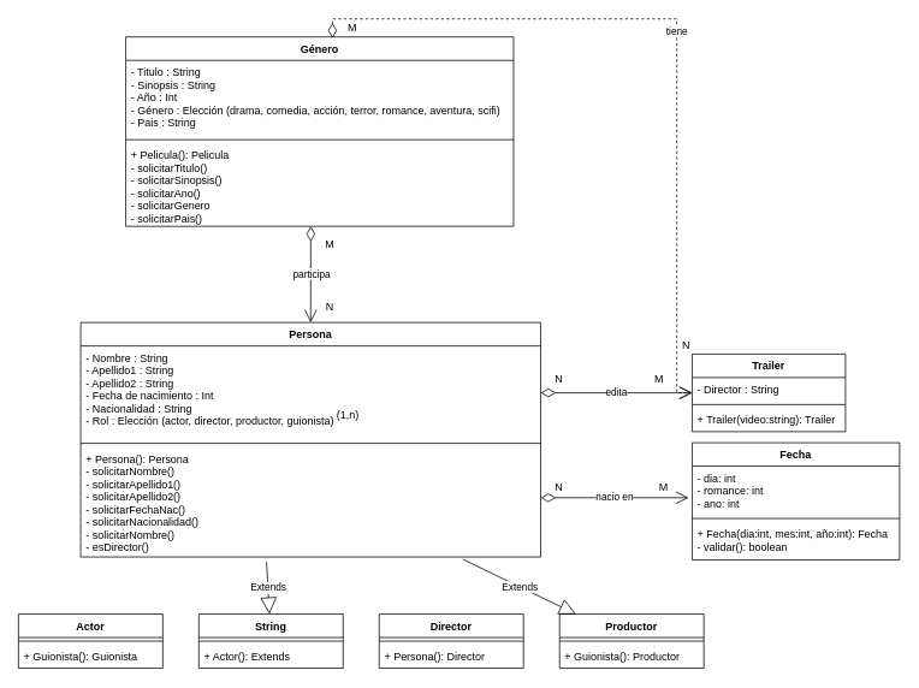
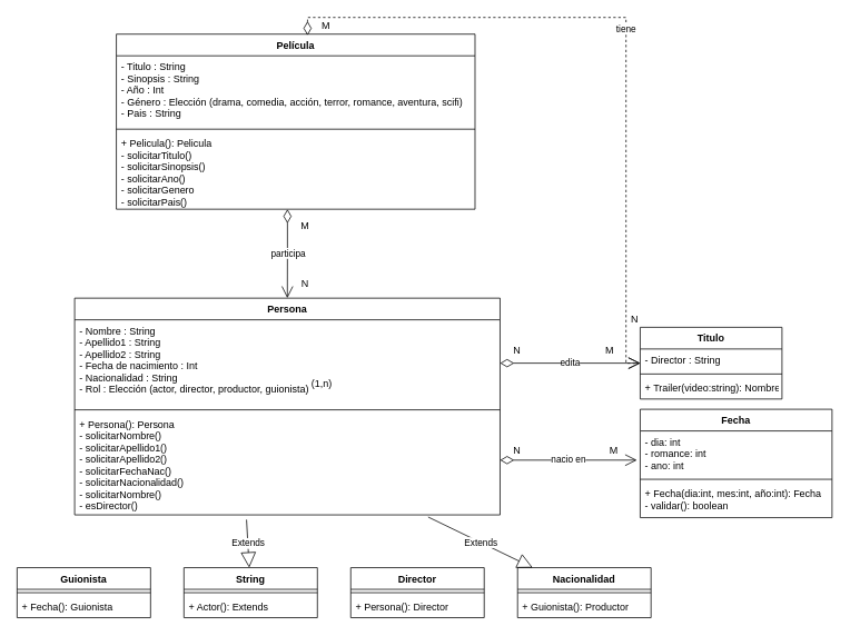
  <mxCell id="0" />
  <mxCell id="1" parent="0" />
- <mxCell id="2" value="Género" style="swimlane;fontStyle=1;align=center;verticalAlign=top;childLayout=stackLayout;horizontal=1;startSize=26;horizontalStack=0;resizeParent=1;resizeParentMax=0;resizeLast=0;collapsible=1;marginBottom=0;" parent="1" vertex="1"><mxGeometry x="139" y="40" width="430" height="210" as="geometry" /></mxCell>
+ <mxCell id="2" value="Película" style="swimlane;fontStyle=1;align=center;verticalAlign=top;childLayout=stackLayout;horizontal=1;startSize=26;horizontalStack=0;resizeParent=1;resizeParentMax=0;resizeLast=0;collapsible=1;marginBottom=0;" parent="1" vertex="1"><mxGeometry x="139" y="40" width="430" height="210" as="geometry" /></mxCell>
  <mxCell id="3" value="- Titulo : String&#10;- Sinopsis : String&#10;- Año : Int&#10;- Género : Elección (drama, comedia, acción, terror, romance, aventura, scifi)&#10;- Pais : String" style="text;strokeColor=none;fillColor=none;align=left;verticalAlign=top;spacingLeft=4;spacingRight=4;overflow=hidden;rotatable=0;points=[[0,0.5],[1,0.5]];portConstraint=eastwest;" parent="2" vertex="1"><mxGeometry y="26" width="430" height="84" as="geometry" /></mxCell>
  <mxCell id="4" value="" style="line;strokeWidth=1;fillColor=none;align=left;verticalAlign=middle;spacingTop=-1;spacingLeft=3;spacingRight=3;rotatable=0;labelPosition=right;points=[];portConstraint=eastwest;" parent="2" vertex="1"><mxGeometry y="110" width="430" height="8" as="geometry" /></mxCell>
  <mxCell id="5" value="+ Pelicula(): Pelicula&#10;- solicitarTitulo()&#10;- solicitarSinopsis()&#10;- solicitarAno()&#10;- solicitarGenero&#10;- solicitarPais()" style="text;strokeColor=none;fillColor=none;align=left;verticalAlign=top;spacingLeft=4;spacingRight=4;overflow=hidden;rotatable=0;points=[[0,0.5],[1,0.5]];portConstraint=eastwest;" parent="2" vertex="1"><mxGeometry y="118" width="430" height="92" as="geometry" /></mxCell>
  <mxCell id="6" value="Persona" style="swimlane;fontStyle=1;align=center;verticalAlign=top;childLayout=stackLayout;horizontal=1;startSize=26;horizontalStack=0;resizeParent=1;resizeParentMax=0;resizeLast=0;collapsible=1;marginBottom=0;" parent="1" vertex="1"><mxGeometry x="89" y="356.68" width="510" height="260" as="geometry" /></mxCell>
  <mxCell id="7" value="- Nombre : String&#10;- Apellido1 : String&#10;- Apellido2 : String&#10;- Fecha de nacimiento : Int&#10;- Nacionalidad : String&#10;- Rol : Elección (actor, director, productor, guionista)" style="text;strokeColor=none;fillColor=none;align=left;verticalAlign=top;spacingLeft=4;spacingRight=4;overflow=hidden;rotatable=0;points=[[0,0.5],[1,0.5]];portConstraint=eastwest;" parent="6" vertex="1"><mxGeometry y="26" width="510" height="104" as="geometry" /></mxCell>
  <mxCell id="8" value="" style="line;strokeWidth=1;fillColor=none;align=left;verticalAlign=middle;spacingTop=-1;spacingLeft=3;spacingRight=3;rotatable=0;labelPosition=right;points=[];portConstraint=eastwest;" parent="6" vertex="1"><mxGeometry y="130" width="510" height="8" as="geometry" /></mxCell>
  <mxCell id="9" value="+ Persona(): Persona&#10;- solicitarNombre()&#10;- solicitarApellido1()&#10;- solicitarApellido2()&#10;- solicitarFechaNac()&#10;- solicitarNacionalidad()&#10;- solicitarNombre()&#10;- esDirector()" style="text;strokeColor=none;fillColor=none;align=left;verticalAlign=top;spacingLeft=4;spacingRight=4;overflow=hidden;rotatable=0;points=[[0,0.5],[1,0.5]];portConstraint=eastwest;" parent="6" vertex="1"><mxGeometry y="138" width="510" height="122" as="geometry" /></mxCell>
  <mxCell id="10" value="participa" style="endArrow=open;html=1;endSize=12;startArrow=diamondThin;startSize=14;startFill=0;edgeStyle=orthogonalEdgeStyle;rounded=0;exitX=0.477;exitY=1;exitDx=0;exitDy=0;exitPerimeter=0;" parent="1" source="5" target="6" edge="1"><mxGeometry relative="1" as="geometry"><mxPoint x="354" y="300" as="sourcePoint" /><mxPoint x="430" y="280" as="targetPoint" /><Array as="points" /></mxGeometry></mxCell>
  <mxCell id="11" value="(1,n)" style="text;html=1;align=center;verticalAlign=middle;resizable=0;points=[];autosize=1;strokeColor=none;fillColor=none;" parent="1" vertex="1"><mxGeometry x="365" y="450" width="40" height="20" as="geometry" /></mxCell>
- <mxCell id="12" value="Trailer" style="swimlane;fontStyle=1;align=center;verticalAlign=top;childLayout=stackLayout;horizontal=1;startSize=26;horizontalStack=0;resizeParent=1;resizeParentMax=0;resizeLast=0;collapsible=1;marginBottom=0;" parent="1" vertex="1"><mxGeometry x="767" y="391.68" width="170" height="86" as="geometry" /></mxCell>
+ <mxCell id="12" value="Titulo" style="swimlane;fontStyle=1;align=center;verticalAlign=top;childLayout=stackLayout;horizontal=1;startSize=26;horizontalStack=0;resizeParent=1;resizeParentMax=0;resizeLast=0;collapsible=1;marginBottom=0;" parent="1" vertex="1"><mxGeometry x="767" y="391.68" width="170" height="86" as="geometry" /></mxCell>
  <mxCell id="13" value="- Director : String" style="text;strokeColor=none;fillColor=none;align=left;verticalAlign=top;spacingLeft=4;spacingRight=4;overflow=hidden;rotatable=0;points=[[0,0.5],[1,0.5]];portConstraint=eastwest;" parent="12" vertex="1"><mxGeometry y="26" width="170" height="26" as="geometry" /></mxCell>
  <mxCell id="14" value="" style="line;strokeWidth=1;fillColor=none;align=left;verticalAlign=middle;spacingTop=-1;spacingLeft=3;spacingRight=3;rotatable=0;labelPosition=right;points=[];portConstraint=eastwest;" parent="12" vertex="1"><mxGeometry y="52" width="170" height="8" as="geometry" /></mxCell>
- <mxCell id="15" value="+ Trailer(video:string): Trailer" style="text;strokeColor=none;fillColor=none;align=left;verticalAlign=top;spacingLeft=4;spacingRight=4;overflow=hidden;rotatable=0;points=[[0,0.5],[1,0.5]];portConstraint=eastwest;" parent="12" vertex="1"><mxGeometry y="60" width="170" height="26" as="geometry" /></mxCell>
+ <mxCell id="15" value="+ Trailer(video:string): Nombre" style="text;strokeColor=none;fillColor=none;align=left;verticalAlign=top;spacingLeft=4;spacingRight=4;overflow=hidden;rotatable=0;points=[[0,0.5],[1,0.5]];portConstraint=eastwest;" parent="12" vertex="1"><mxGeometry y="60" width="170" height="26" as="geometry" /></mxCell>
  <mxCell id="16" value="edita" style="endArrow=open;html=1;endSize=12;startArrow=diamondThin;startSize=14;startFill=0;edgeStyle=orthogonalEdgeStyle;rounded=0;" parent="1" source="7" target="12" edge="1"><mxGeometry relative="1" as="geometry"><mxPoint x="620" y="430.68" as="sourcePoint" /><mxPoint x="780" y="430.68" as="targetPoint" /></mxGeometry></mxCell>
  <mxCell id="17" value="Director" style="swimlane;fontStyle=1;align=center;verticalAlign=top;childLayout=stackLayout;horizontal=1;startSize=26;horizontalStack=0;resizeParent=1;resizeParentMax=0;resizeLast=0;collapsible=1;marginBottom=0;" parent="1" vertex="1"><mxGeometry x="420" y="680" width="160" height="60" as="geometry" /></mxCell>
  <mxCell id="18" value="" style="line;strokeWidth=1;fillColor=none;align=left;verticalAlign=middle;spacingTop=-1;spacingLeft=3;spacingRight=3;rotatable=0;labelPosition=right;points=[];portConstraint=eastwest;" parent="17" vertex="1"><mxGeometry y="26" width="160" height="8" as="geometry" /></mxCell>
  <mxCell id="19" value="+ Persona(): Director" style="text;strokeColor=none;fillColor=none;align=left;verticalAlign=top;spacingLeft=4;spacingRight=4;overflow=hidden;rotatable=0;points=[[0,0.5],[1,0.5]];portConstraint=eastwest;" parent="17" vertex="1"><mxGeometry y="34" width="160" height="26" as="geometry" /></mxCell>
- <mxCell id="20" value="Actor" style="swimlane;fontStyle=1;align=center;verticalAlign=top;childLayout=stackLayout;horizontal=1;startSize=26;horizontalStack=0;resizeParent=1;resizeParentMax=0;resizeLast=0;collapsible=1;marginBottom=0;" parent="1" vertex="1"><mxGeometry x="20" y="680" width="160" height="60" as="geometry" /></mxCell>
+ <mxCell id="20" value="Guionista" style="swimlane;fontStyle=1;align=center;verticalAlign=top;childLayout=stackLayout;horizontal=1;startSize=26;horizontalStack=0;resizeParent=1;resizeParentMax=0;resizeLast=0;collapsible=1;marginBottom=0;" parent="1" vertex="1"><mxGeometry x="20" y="680" width="160" height="60" as="geometry" /></mxCell>
  <mxCell id="21" value="" style="line;strokeWidth=1;fillColor=none;align=left;verticalAlign=middle;spacingTop=-1;spacingLeft=3;spacingRight=3;rotatable=0;labelPosition=right;points=[];portConstraint=eastwest;" parent="20" vertex="1"><mxGeometry y="26" width="160" height="8" as="geometry" /></mxCell>
- <mxCell id="22" value="+ Guionista(): Guionista" style="text;strokeColor=none;fillColor=none;align=left;verticalAlign=top;spacingLeft=4;spacingRight=4;overflow=hidden;rotatable=0;points=[[0,0.5],[1,0.5]];portConstraint=eastwest;" parent="20" vertex="1"><mxGeometry y="34" width="160" height="26" as="geometry" /></mxCell>
+ <mxCell id="22" value="+ Fecha(): Guionista" style="text;strokeColor=none;fillColor=none;align=left;verticalAlign=top;spacingLeft=4;spacingRight=4;overflow=hidden;rotatable=0;points=[[0,0.5],[1,0.5]];portConstraint=eastwest;" parent="20" vertex="1"><mxGeometry y="34" width="160" height="26" as="geometry" /></mxCell>
  <mxCell id="23" value="tiene" style="endArrow=open;html=1;endSize=12;startArrow=diamondThin;startSize=14;startFill=0;edgeStyle=orthogonalEdgeStyle;rounded=0;exitX=0.533;exitY=0.007;exitDx=0;exitDy=0;exitPerimeter=0;dashed=1;" parent="1" source="2" target="12" edge="1"><mxGeometry relative="1" as="geometry"><mxPoint x="920" y="30" as="sourcePoint" /><mxPoint x="840" y="239.41" as="targetPoint" /><Array as="points"><mxPoint x="368" y="20" /><mxPoint x="750" y="20" /></Array></mxGeometry></mxCell>
  <mxCell id="24" value="M" style="text;html=1;align=center;verticalAlign=middle;resizable=0;points=[];autosize=1;strokeColor=none;fillColor=none;" vertex="1" parent="1"><mxGeometry x="350" y="260" width="30" height="20" as="geometry" /></mxCell>
  <mxCell id="25" value="Fecha" style="swimlane;fontStyle=1;align=center;verticalAlign=top;childLayout=stackLayout;horizontal=1;startSize=26;horizontalStack=0;resizeParent=1;resizeParentMax=0;resizeLast=0;collapsible=1;marginBottom=0;" vertex="1" parent="1"><mxGeometry x="767" y="490" width="230" height="130" as="geometry" /></mxCell>
  <mxCell id="26" value="- dia: int&#10;- romance: int&#10;- ano: int" style="text;strokeColor=none;fillColor=none;align=left;verticalAlign=top;spacingLeft=4;spacingRight=4;overflow=hidden;rotatable=0;points=[[0,0.5],[1,0.5]];portConstraint=eastwest;" vertex="1" parent="25"><mxGeometry y="26" width="230" height="54" as="geometry" /></mxCell>
  <mxCell id="27" value="" style="line;strokeWidth=1;fillColor=none;align=left;verticalAlign=middle;spacingTop=-1;spacingLeft=3;spacingRight=3;rotatable=0;labelPosition=right;points=[];portConstraint=eastwest;" vertex="1" parent="25"><mxGeometry y="80" width="230" height="8" as="geometry" /></mxCell>
  <mxCell id="28" value="+ Fecha(dia:int, mes:int, año:int): Fecha&#10;- validar(): boolean" style="text;strokeColor=none;fillColor=none;align=left;verticalAlign=top;spacingLeft=4;spacingRight=4;overflow=hidden;rotatable=0;points=[[0,0.5],[1,0.5]];portConstraint=eastwest;" vertex="1" parent="25"><mxGeometry y="88" width="230" height="42" as="geometry" /></mxCell>
  <mxCell id="29" value="nacio en" style="endArrow=open;html=1;endSize=12;startArrow=diamondThin;startSize=14;startFill=0;edgeStyle=orthogonalEdgeStyle;rounded=0;entryX=-0.017;entryY=0.648;entryDx=0;entryDy=0;entryPerimeter=0;" edge="1" parent="1" target="26"><mxGeometry relative="1" as="geometry"><mxPoint x="599" y="551" as="sourcePoint" /><mxPoint x="759" y="660" as="targetPoint" /><Array as="points"><mxPoint x="599" y="551" /></Array></mxGeometry></mxCell>
  <mxCell id="30" value="M" style="text;html=1;align=center;verticalAlign=middle;resizable=0;points=[];autosize=1;strokeColor=none;fillColor=none;" vertex="1" parent="1"><mxGeometry x="715" y="410" width="30" height="20" as="geometry" /></mxCell>
  <mxCell id="31" value="N" style="text;html=1;align=center;verticalAlign=middle;resizable=0;points=[];autosize=1;strokeColor=none;fillColor=none;" vertex="1" parent="1"><mxGeometry x="609" y="410" width="20" height="20" as="geometry" /></mxCell>
  <mxCell id="32" value="N" style="text;html=1;align=center;verticalAlign=middle;resizable=0;points=[];autosize=1;strokeColor=none;fillColor=none;" vertex="1" parent="1"><mxGeometry x="355" y="330" width="20" height="20" as="geometry" /></mxCell>
  <mxCell id="33" value="M" style="text;html=1;align=center;verticalAlign=middle;resizable=0;points=[];autosize=1;strokeColor=none;fillColor=none;" vertex="1" parent="1"><mxGeometry x="375" y="20" width="30" height="20" as="geometry" /></mxCell>
  <mxCell id="34" value="N" style="text;html=1;align=center;verticalAlign=middle;resizable=0;points=[];autosize=1;strokeColor=none;fillColor=none;" vertex="1" parent="1"><mxGeometry x="750" y="371.68" width="20" height="20" as="geometry" /></mxCell>
  <mxCell id="35" value="String" style="swimlane;fontStyle=1;align=center;verticalAlign=top;childLayout=stackLayout;horizontal=1;startSize=26;horizontalStack=0;resizeParent=1;resizeParentMax=0;resizeLast=0;collapsible=1;marginBottom=0;" vertex="1" parent="1"><mxGeometry x="220" y="680" width="160" height="60" as="geometry" /></mxCell>
  <mxCell id="36" value="" style="line;strokeWidth=1;fillColor=none;align=left;verticalAlign=middle;spacingTop=-1;spacingLeft=3;spacingRight=3;rotatable=0;labelPosition=right;points=[];portConstraint=eastwest;" vertex="1" parent="35"><mxGeometry y="26" width="160" height="8" as="geometry" /></mxCell>
  <mxCell id="37" value="+ Actor(): Extends" style="text;strokeColor=none;fillColor=none;align=left;verticalAlign=top;spacingLeft=4;spacingRight=4;overflow=hidden;rotatable=0;points=[[0,0.5],[1,0.5]];portConstraint=eastwest;" vertex="1" parent="35"><mxGeometry y="34" width="160" height="26" as="geometry" /></mxCell>
  <mxCell id="38" value="Extends" style="endArrow=block;endSize=16;endFill=0;html=1;rounded=0;exitX=0.404;exitY=1.047;exitDx=0;exitDy=0;exitPerimeter=0;" edge="1" parent="1" target="35" source="9"><mxGeometry width="160" relative="1" as="geometry"><mxPoint x="404.996" y="606.68" as="sourcePoint" /><mxPoint x="364.58" y="290.68" as="targetPoint" /></mxGeometry></mxCell>
- <mxCell id="39" value="Productor" style="swimlane;fontStyle=1;align=center;verticalAlign=top;childLayout=stackLayout;horizontal=1;startSize=26;horizontalStack=0;resizeParent=1;resizeParentMax=0;resizeLast=0;collapsible=1;marginBottom=0;" vertex="1" parent="1"><mxGeometry x="620" y="680" width="160" height="60" as="geometry" /></mxCell>
+ <mxCell id="39" value="Nacionalidad" style="swimlane;fontStyle=1;align=center;verticalAlign=top;childLayout=stackLayout;horizontal=1;startSize=26;horizontalStack=0;resizeParent=1;resizeParentMax=0;resizeLast=0;collapsible=1;marginBottom=0;" vertex="1" parent="1"><mxGeometry x="620" y="680" width="160" height="60" as="geometry" /></mxCell>
  <mxCell id="40" value="" style="line;strokeWidth=1;fillColor=none;align=left;verticalAlign=middle;spacingTop=-1;spacingLeft=3;spacingRight=3;rotatable=0;labelPosition=right;points=[];portConstraint=eastwest;" vertex="1" parent="39"><mxGeometry y="26" width="160" height="8" as="geometry" /></mxCell>
  <mxCell id="41" value="+ Guionista(): Productor" style="text;strokeColor=none;fillColor=none;align=left;verticalAlign=top;spacingLeft=4;spacingRight=4;overflow=hidden;rotatable=0;points=[[0,0.5],[1,0.5]];portConstraint=eastwest;" vertex="1" parent="39"><mxGeometry y="34" width="160" height="26" as="geometry" /></mxCell>
  <mxCell id="42" value="Extends" style="endArrow=block;endSize=16;endFill=0;html=1;rounded=0;exitX=0.831;exitY=1.021;exitDx=0;exitDy=0;exitPerimeter=0;" edge="1" parent="1" target="39" source="9"><mxGeometry width="160" relative="1" as="geometry"><mxPoint x="810.416" y="606.68" as="sourcePoint" /><mxPoint x="770" y="290.68" as="targetPoint" /></mxGeometry></mxCell>
  <mxCell id="43" value="M" style="text;html=1;align=center;verticalAlign=middle;resizable=0;points=[];autosize=1;strokeColor=none;fillColor=none;" vertex="1" parent="1"><mxGeometry x="720" y="530" width="30" height="20" as="geometry" /></mxCell>
  <mxCell id="44" value="N" style="text;html=1;align=center;verticalAlign=middle;resizable=0;points=[];autosize=1;strokeColor=none;fillColor=none;" vertex="1" parent="1"><mxGeometry x="609" y="530" width="20" height="20" as="geometry" /></mxCell>
